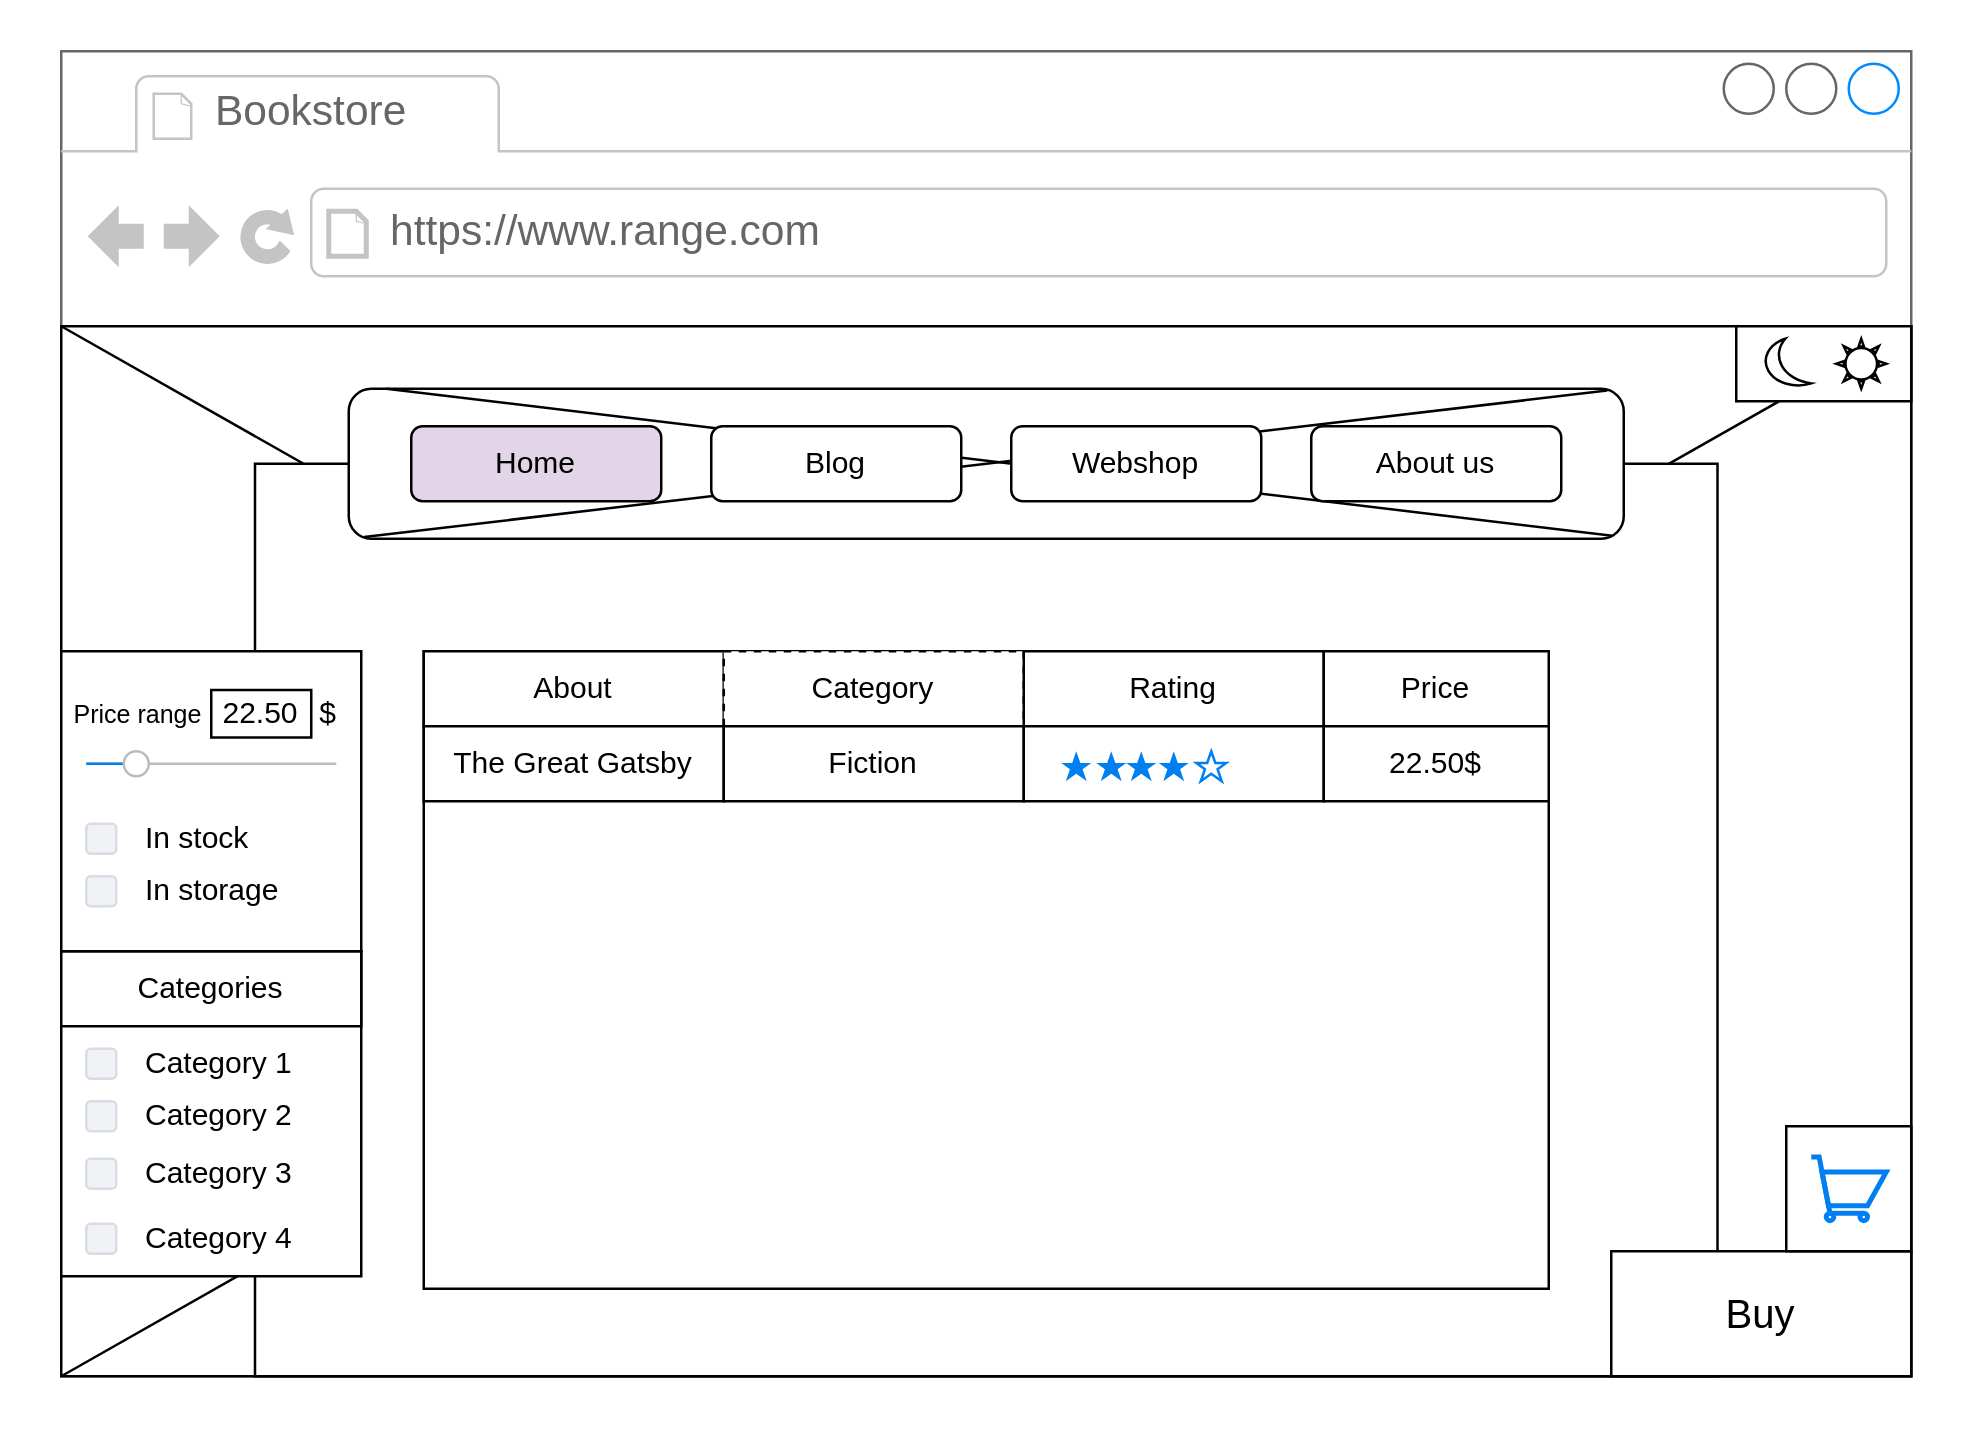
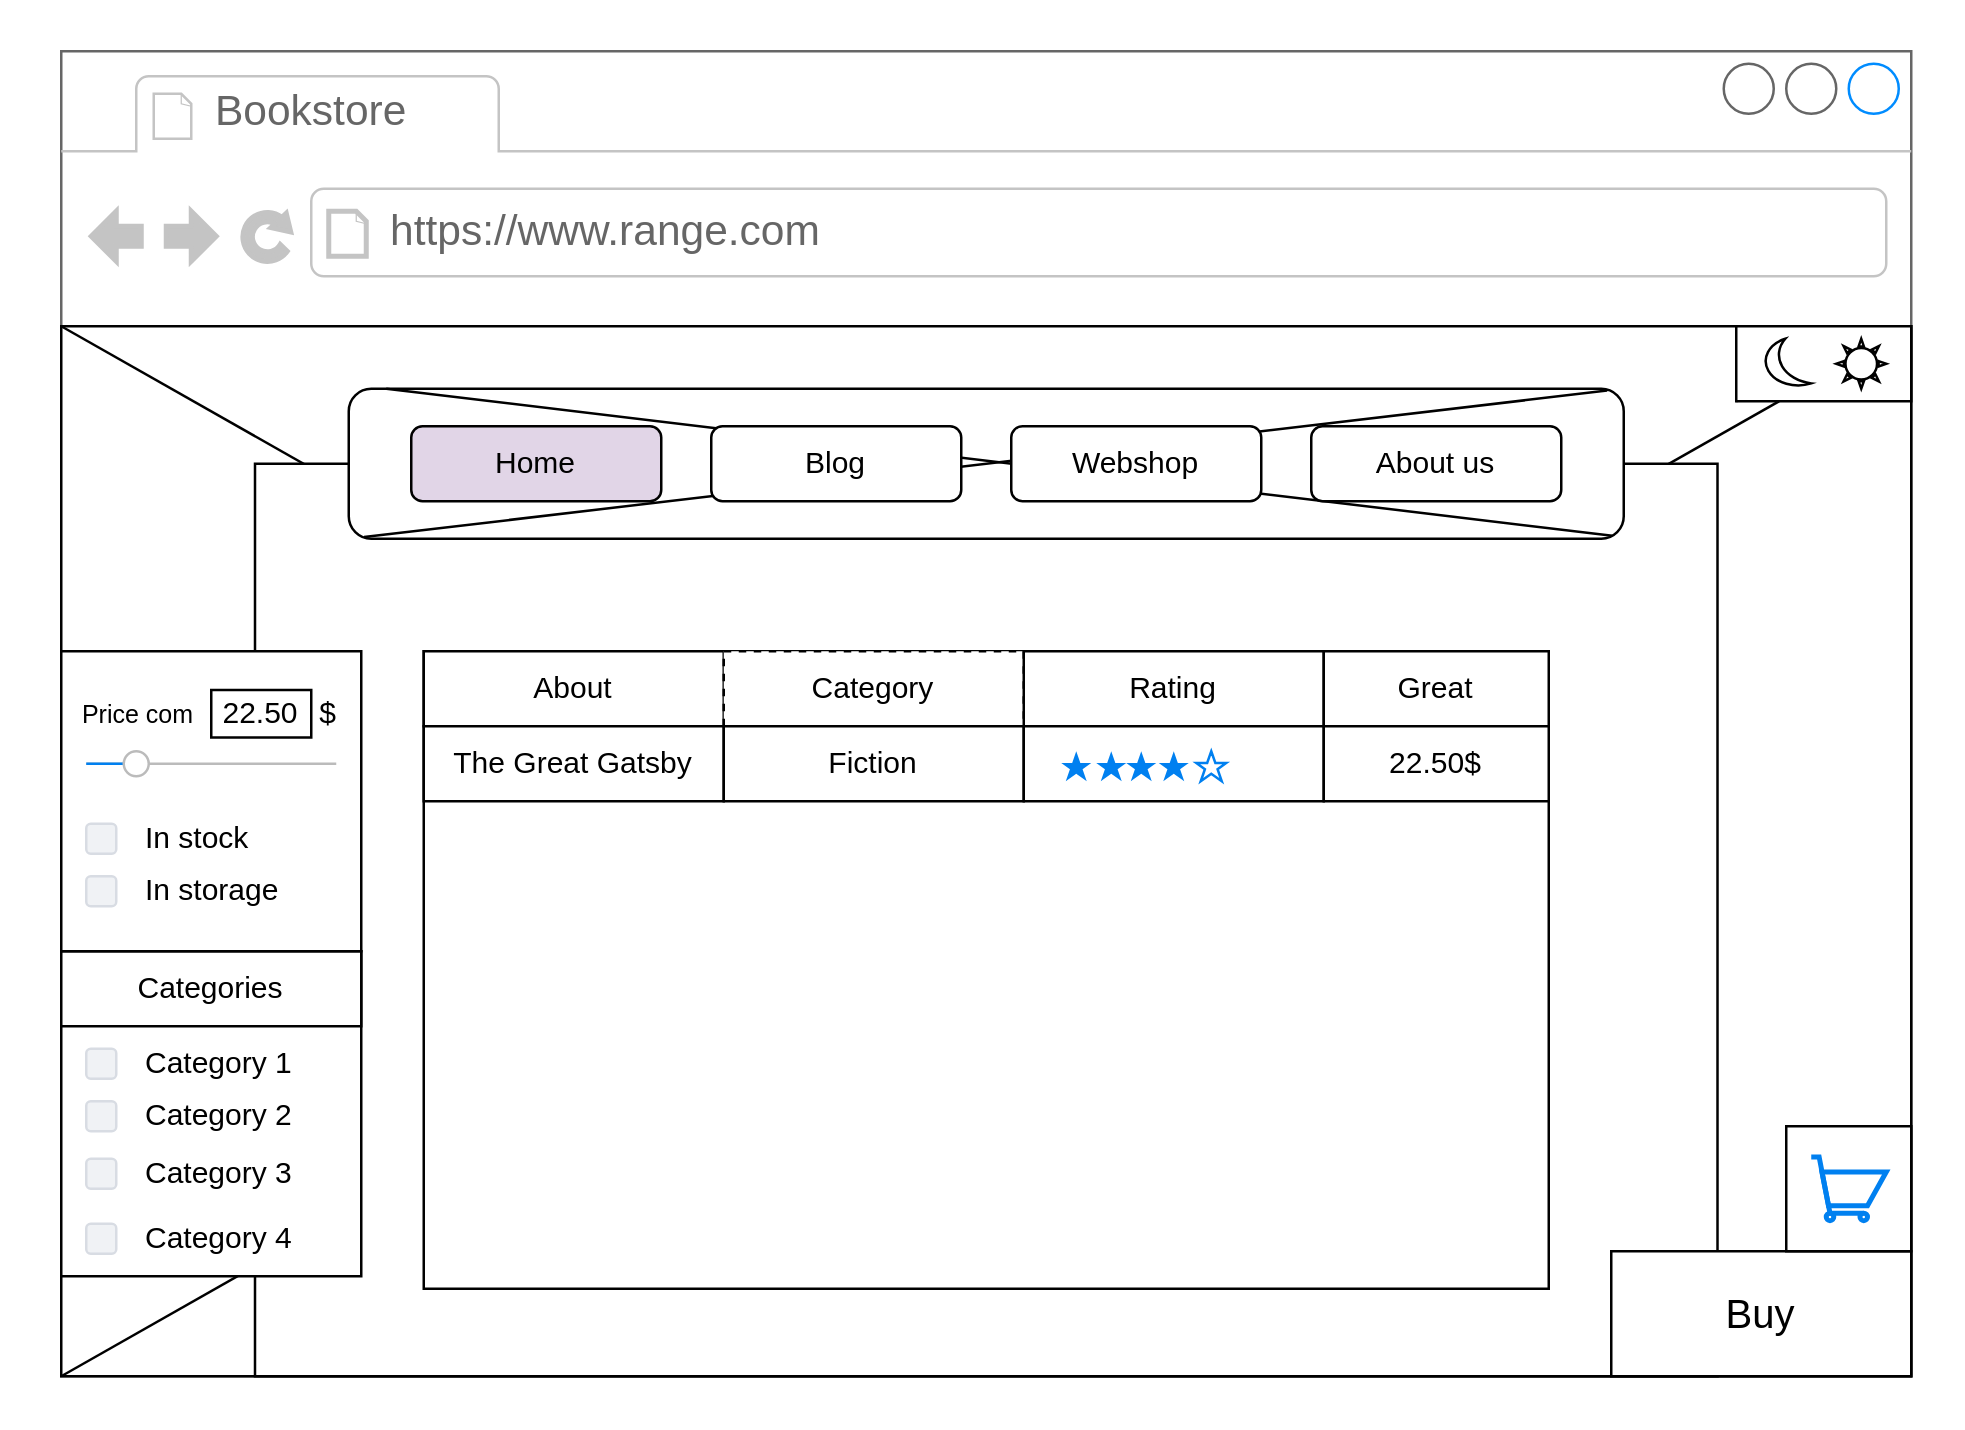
  <mxCell id="0" />
  <mxCell id="1" parent="0" />
  <mxCell id="2" value="" style="strokeWidth=1;shadow=0;dashed=0;align=center;html=1;shape=mxgraph.mockup.containers.browserWindow;rSize=0;strokeColor=#666666;strokeColor2=#008cff;strokeColor3=#c4c4c4;mainText=,;recursiveResize=0;" parent="1" vertex="1"><mxGeometry x="24" y="20" width="740" height="530" as="geometry" /></mxCell>
  <mxCell id="3" value="Bookstore" style="strokeWidth=1;shadow=0;dashed=0;align=center;html=1;shape=mxgraph.mockup.containers.anchor;fontSize=17;fontColor=#666666;align=left;whiteSpace=wrap;" parent="2" vertex="1"><mxGeometry x="60" y="12" width="110" height="26" as="geometry" /></mxCell>
  <mxCell id="4" value="https://www.range.com" style="strokeWidth=1;shadow=0;dashed=0;align=center;html=1;shape=mxgraph.mockup.containers.anchor;rSize=0;fontSize=17;fontColor=#666666;align=left;" parent="2" vertex="1"><mxGeometry x="130" y="60" width="250" height="26" as="geometry" /></mxCell>
  <mxCell id="5" value="" style="rounded=0;whiteSpace=wrap;html=1;" parent="2" vertex="1"><mxGeometry y="110" width="740" height="420" as="geometry" /></mxCell>
  <mxCell id="6" value="" style="endArrow=none;html=1;rounded=0;entryX=1;entryY=0;entryDx=0;entryDy=0;exitX=0;exitY=1;exitDx=0;exitDy=0;" parent="2" source="17" target="5" edge="1"><mxGeometry width="50" height="50" relative="1" as="geometry"><mxPoint x="350" y="420" as="sourcePoint" /><mxPoint x="400" y="370" as="targetPoint" /></mxGeometry></mxCell>
  <mxCell id="7" value="" style="endArrow=none;html=1;rounded=0;entryX=0;entryY=0;entryDx=0;entryDy=0;exitX=1;exitY=1;exitDx=0;exitDy=0;" parent="2" source="5" target="5" edge="1"><mxGeometry width="50" height="50" relative="1" as="geometry"><mxPoint x="350" y="420" as="sourcePoint" /><mxPoint x="400" y="370" as="targetPoint" /></mxGeometry></mxCell>
  <mxCell id="8" value="" style="endArrow=none;html=1;rounded=0;entryX=1;entryY=0;entryDx=0;entryDy=0;exitX=0;exitY=1;exitDx=0;exitDy=0;" parent="2" source="5" target="17" edge="1"><mxGeometry width="50" height="50" relative="1" as="geometry"><mxPoint x="130" y="630" as="sourcePoint" /><mxPoint x="870" y="210" as="targetPoint" /></mxGeometry></mxCell>
  <mxCell id="9" value="" style="rounded=0;whiteSpace=wrap;html=1;" parent="2" vertex="1"><mxGeometry x="77.5" y="165" width="585" height="365" as="geometry" /></mxCell>
  <mxCell id="10" value="" style="rounded=1;whiteSpace=wrap;html=1;" parent="2" vertex="1"><mxGeometry x="115" y="135" width="510" height="60" as="geometry" /></mxCell>
  <mxCell id="11" value="" style="endArrow=none;html=1;rounded=0;entryX=0.987;entryY=0.012;entryDx=0;entryDy=0;exitX=0.012;exitY=0.989;exitDx=0;exitDy=0;entryPerimeter=0;exitPerimeter=0;" parent="2" source="10" target="10" edge="1"><mxGeometry width="50" height="50" relative="1" as="geometry"><mxPoint x="400" y="360" as="sourcePoint" /><mxPoint x="450" y="310" as="targetPoint" /></mxGeometry></mxCell>
  <mxCell id="12" value="" style="endArrow=none;html=1;rounded=0;entryX=0;entryY=0;entryDx=0;entryDy=0;exitX=0.991;exitY=0.98;exitDx=0;exitDy=0;exitPerimeter=0;" parent="2" source="10" edge="1"><mxGeometry width="50" height="50" relative="1" as="geometry"><mxPoint x="495" y="180" as="sourcePoint" /><mxPoint x="130.0" y="135" as="targetPoint" /></mxGeometry></mxCell>
  <mxCell id="13" value="Home" style="rounded=1;whiteSpace=wrap;html=1;fillColor=#e1d5e7;" parent="2" vertex="1"><mxGeometry x="140" y="150" width="100" height="30" as="geometry" /></mxCell>
  <mxCell id="14" value="Blog" style="rounded=1;whiteSpace=wrap;html=1;" parent="2" vertex="1"><mxGeometry x="260" y="150" width="100" height="30" as="geometry" /></mxCell>
  <mxCell id="15" value="Webshop" style="rounded=1;whiteSpace=wrap;html=1;" parent="2" vertex="1"><mxGeometry x="380" y="150" width="100" height="30" as="geometry" /></mxCell>
  <mxCell id="16" value="About us" style="rounded=1;whiteSpace=wrap;html=1;" parent="2" vertex="1"><mxGeometry x="500" y="150" width="100" height="30" as="geometry" /></mxCell>
  <mxCell id="17" value="" style="rounded=0;whiteSpace=wrap;html=1;" parent="2" vertex="1"><mxGeometry x="670" y="110" width="70" height="30" as="geometry" /></mxCell>
  <mxCell id="18" value="" style="verticalLabelPosition=bottom;verticalAlign=top;html=1;shape=mxgraph.basic.moon" parent="2" vertex="1"><mxGeometry x="680" y="115" width="20" height="20" as="geometry" /></mxCell>
  <mxCell id="19" value="" style="verticalLabelPosition=bottom;verticalAlign=top;html=1;shape=mxgraph.basic.sun" parent="2" vertex="1"><mxGeometry x="710" y="115" width="20" height="20" as="geometry" /></mxCell>
  <mxCell id="20" value="" style="rounded=0;whiteSpace=wrap;html=1;" vertex="1" parent="2"><mxGeometry x="145" y="240" width="450" height="255" as="geometry" /></mxCell>
  <mxCell id="21" value="Buy" style="rounded=0;whiteSpace=wrap;html=1;fontSize=16;" vertex="1" parent="2"><mxGeometry x="620" y="480" width="120" height="50" as="geometry" /></mxCell>
  <mxCell id="22" value="" style="group" vertex="1" connectable="0" parent="2"><mxGeometry y="360" width="120" height="130" as="geometry" /></mxCell>
  <mxCell id="23" value="" style="rounded=0;whiteSpace=wrap;html=1;" vertex="1" parent="22"><mxGeometry width="120" height="130" as="geometry" /></mxCell>
  <mxCell id="24" value="Categories" style="rounded=0;whiteSpace=wrap;html=1;" vertex="1" parent="22"><mxGeometry width="120" height="30" as="geometry" /></mxCell>
  <mxCell id="25" value="Category 1" style="rounded=1;fillColor=#F0F2F5;strokeColor=#D8DCE3;align=left;verticalAlign=middle;fontStyle=0;fontSize=12;labelPosition=right;verticalLabelPosition=middle;spacingLeft=10;html=1;shadow=0;dashed=0" vertex="1" parent="22"><mxGeometry x="10" y="39" width="12" height="12" as="geometry" /></mxCell>
  <mxCell id="26" value="Category 2" style="rounded=1;fillColor=#F0F2F5;strokeColor=#D8DCE3;align=left;verticalAlign=middle;fontStyle=0;fontSize=12;labelPosition=right;verticalLabelPosition=middle;spacingLeft=10;html=1;shadow=0;dashed=0" vertex="1" parent="22"><mxGeometry x="10" y="60" width="12" height="12" as="geometry" /></mxCell>
  <mxCell id="27" value="Category 3" style="rounded=1;fillColor=#F0F2F5;strokeColor=#D8DCE3;align=left;verticalAlign=middle;fontStyle=0;fontSize=12;labelPosition=right;verticalLabelPosition=middle;spacingLeft=10;html=1;shadow=0;dashed=0" vertex="1" parent="22"><mxGeometry x="10" y="83" width="12" height="12" as="geometry" /></mxCell>
  <mxCell id="28" value="Category 4" style="rounded=1;fillColor=#F0F2F5;strokeColor=#D8DCE3;align=left;verticalAlign=middle;fontStyle=0;fontSize=12;labelPosition=right;verticalLabelPosition=middle;spacingLeft=10;html=1;shadow=0;dashed=0" vertex="1" parent="22"><mxGeometry x="10" y="109" width="12" height="12" as="geometry" /></mxCell>
  <mxCell id="29" value="" style="rounded=0;whiteSpace=wrap;html=1;" vertex="1" parent="2"><mxGeometry y="240" width="120" height="120" as="geometry" /></mxCell>
  <mxCell id="30" value="In stock" style="rounded=1;fillColor=#F0F2F5;strokeColor=#D8DCE3;align=left;verticalAlign=middle;fontStyle=0;fontSize=12;labelPosition=right;verticalLabelPosition=middle;spacingLeft=10;html=1;shadow=0;dashed=0" vertex="1" parent="2"><mxGeometry x="10" y="309" width="12" height="12" as="geometry" /></mxCell>
  <mxCell id="31" value="In storage" style="rounded=1;fillColor=#F0F2F5;strokeColor=#D8DCE3;align=left;verticalAlign=middle;fontStyle=0;fontSize=12;labelPosition=right;verticalLabelPosition=middle;spacingLeft=10;html=1;shadow=0;dashed=0" vertex="1" parent="2"><mxGeometry x="10" y="330" width="12" height="12" as="geometry" /></mxCell>
  <mxCell id="32" value="" style="html=1;verticalLabelPosition=bottom;labelBackgroundColor=#ffffff;verticalAlign=top;shadow=0;dashed=0;strokeWidth=1;shape=mxgraph.ios7ui.slider;barPos=20;strokeColor=#0080f0;strokeColor2=#a0a0a0;" vertex="1" parent="2"><mxGeometry x="10" y="280" width="100" height="10" as="geometry" /></mxCell>
  <mxCell id="33" value="22.50" style="rounded=0;whiteSpace=wrap;html=1;" vertex="1" parent="2"><mxGeometry x="60" y="255.5" width="40" height="19" as="geometry" /></mxCell>
  <mxCell id="34" value="$" style="text;html=1;align=center;verticalAlign=middle;whiteSpace=wrap;rounded=0;" vertex="1" parent="2"><mxGeometry x="77" y="250" width="60" height="30" as="geometry" /></mxCell>
- <mxCell id="35" value="Price range" style="text;html=1;align=center;verticalAlign=middle;whiteSpace=wrap;rounded=0;fontSize=10;" vertex="1" parent="2"><mxGeometry x="-4" y="250" width="70" height="30" as="geometry" /></mxCell>
+ <mxCell id="35" value="Price com" style="text;html=1;align=center;verticalAlign=middle;whiteSpace=wrap;rounded=0;fontSize=10;" vertex="1" parent="2"><mxGeometry x="-4" y="250" width="70" height="30" as="geometry" /></mxCell>
  <mxCell id="36" value="About" style="rounded=0;whiteSpace=wrap;html=1;" vertex="1" parent="2"><mxGeometry x="145" y="240" width="120" height="30" as="geometry" /></mxCell>
  <mxCell id="37" value="Category" style="rounded=0;whiteSpace=wrap;html=1;dashed=1;" vertex="1" parent="2"><mxGeometry x="265" y="240" width="120" height="30" as="geometry" /></mxCell>
  <mxCell id="38" value="Rating" style="rounded=0;whiteSpace=wrap;html=1;" vertex="1" parent="2"><mxGeometry x="385" y="240" width="120" height="30" as="geometry" /></mxCell>
- <mxCell id="39" value="Price" style="rounded=0;whiteSpace=wrap;html=1;" vertex="1" parent="2"><mxGeometry x="505" y="240" width="90" height="30" as="geometry" /></mxCell>
+ <mxCell id="39" value="Great" style="rounded=0;whiteSpace=wrap;html=1;" vertex="1" parent="2"><mxGeometry x="505" y="240" width="90" height="30" as="geometry" /></mxCell>
  <mxCell id="40" value="" style="group" vertex="1" connectable="0" parent="2"><mxGeometry x="145" y="270" width="450" height="37" as="geometry" /></mxCell>
  <mxCell id="41" value="" style="group" vertex="1" connectable="0" parent="40"><mxGeometry width="450" height="30" as="geometry" /></mxCell>
  <mxCell id="42" value="The Great Gatsby" style="rounded=0;whiteSpace=wrap;html=1;" vertex="1" parent="41"><mxGeometry width="120" height="30" as="geometry" /></mxCell>
  <mxCell id="43" value="Fiction" style="rounded=0;whiteSpace=wrap;html=1;" vertex="1" parent="41"><mxGeometry x="120" width="120" height="30" as="geometry" /></mxCell>
  <mxCell id="44" value="" style="rounded=0;whiteSpace=wrap;html=1;" vertex="1" parent="41"><mxGeometry x="240" width="120" height="30" as="geometry" /></mxCell>
  <mxCell id="45" value="22.50$" style="rounded=0;whiteSpace=wrap;html=1;" vertex="1" parent="41"><mxGeometry x="360" width="90" height="30" as="geometry" /></mxCell>
  <mxCell id="46" value="" style="group" vertex="1" connectable="0" parent="41"><mxGeometry x="255" y="10" width="66" height="12" as="geometry" /></mxCell>
  <mxCell id="47" value="" style="html=1;verticalLabelPosition=bottom;labelBackgroundColor=#ffffff;verticalAlign=top;shadow=0;dashed=0;strokeWidth=2;shape=mxgraph.ios7.misc.star;fillColor=#0080f0;strokeColor=none;sketch=0;" vertex="1" parent="46"><mxGeometry width="12" height="12" as="geometry" /></mxCell>
  <mxCell id="48" value="" style="html=1;verticalLabelPosition=bottom;labelBackgroundColor=#ffffff;verticalAlign=top;shadow=0;dashed=0;strokeWidth=2;shape=mxgraph.ios7.misc.star;fillColor=#0080f0;strokeColor=none;sketch=0;" vertex="1" parent="46"><mxGeometry x="14" width="12" height="12" as="geometry" /></mxCell>
  <mxCell id="49" value="" style="html=1;verticalLabelPosition=bottom;labelBackgroundColor=#ffffff;verticalAlign=top;shadow=0;dashed=0;strokeWidth=2;shape=mxgraph.ios7.misc.star;fillColor=#0080f0;strokeColor=none;sketch=0;" vertex="1" parent="46"><mxGeometry x="26" width="12" height="12" as="geometry" /></mxCell>
  <mxCell id="50" value="" style="html=1;verticalLabelPosition=bottom;labelBackgroundColor=#ffffff;verticalAlign=top;shadow=0;dashed=0;strokeWidth=2;shape=mxgraph.ios7.misc.star;fillColor=#0080f0;strokeColor=none;sketch=0;" vertex="1" parent="46"><mxGeometry x="39" width="12" height="12" as="geometry" /></mxCell>
  <mxCell id="51" value="" style="html=1;verticalLabelPosition=bottom;align=center;labelBackgroundColor=#ffffff;verticalAlign=top;strokeWidth=1;strokeColor=#0080F0;shadow=0;dashed=0;shape=mxgraph.ios7.icons.star;" vertex="1" parent="46"><mxGeometry x="54" width="12" height="12" as="geometry" /></mxCell>
  <mxCell id="52" value="" style="rounded=0;whiteSpace=wrap;html=1;" vertex="1" parent="2"><mxGeometry x="690" y="430" width="50" height="50" as="geometry" /></mxCell>
  <mxCell id="53" value="" style="html=1;verticalLabelPosition=bottom;align=center;labelBackgroundColor=#ffffff;verticalAlign=top;strokeWidth=2;strokeColor=#0080F0;shadow=0;dashed=0;shape=mxgraph.ios7.icons.shopping_cart;" vertex="1" parent="2"><mxGeometry x="700" y="442.25" width="30" height="25.5" as="geometry" /></mxCell>
